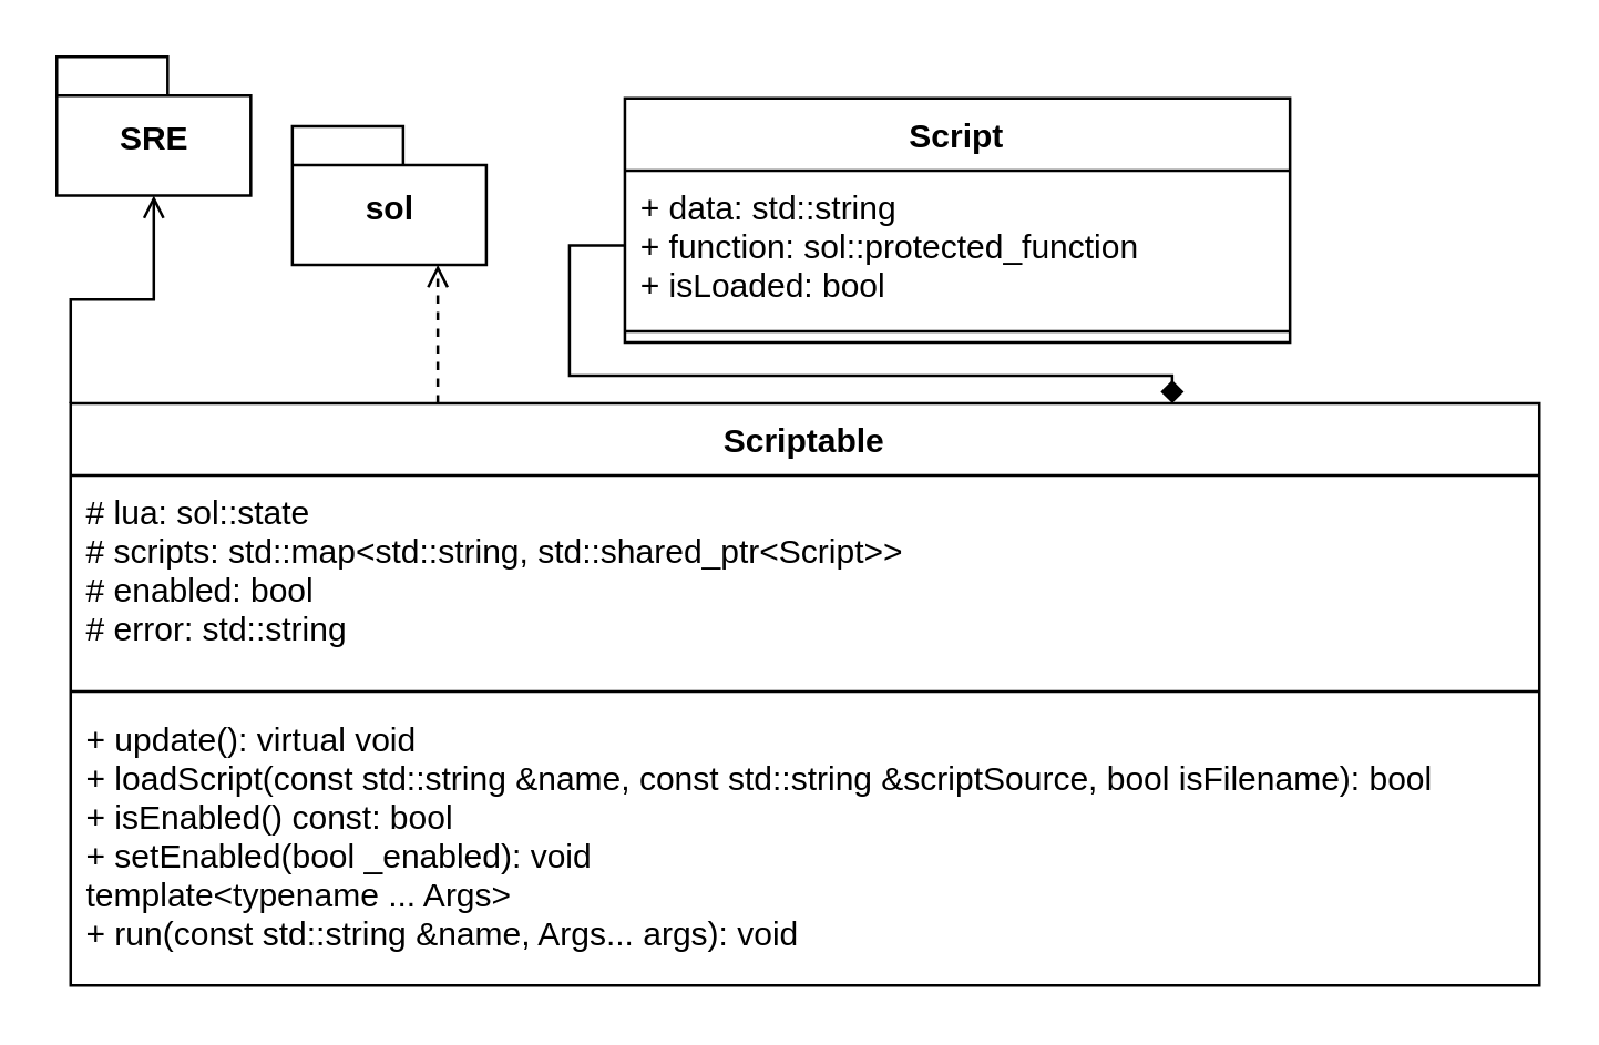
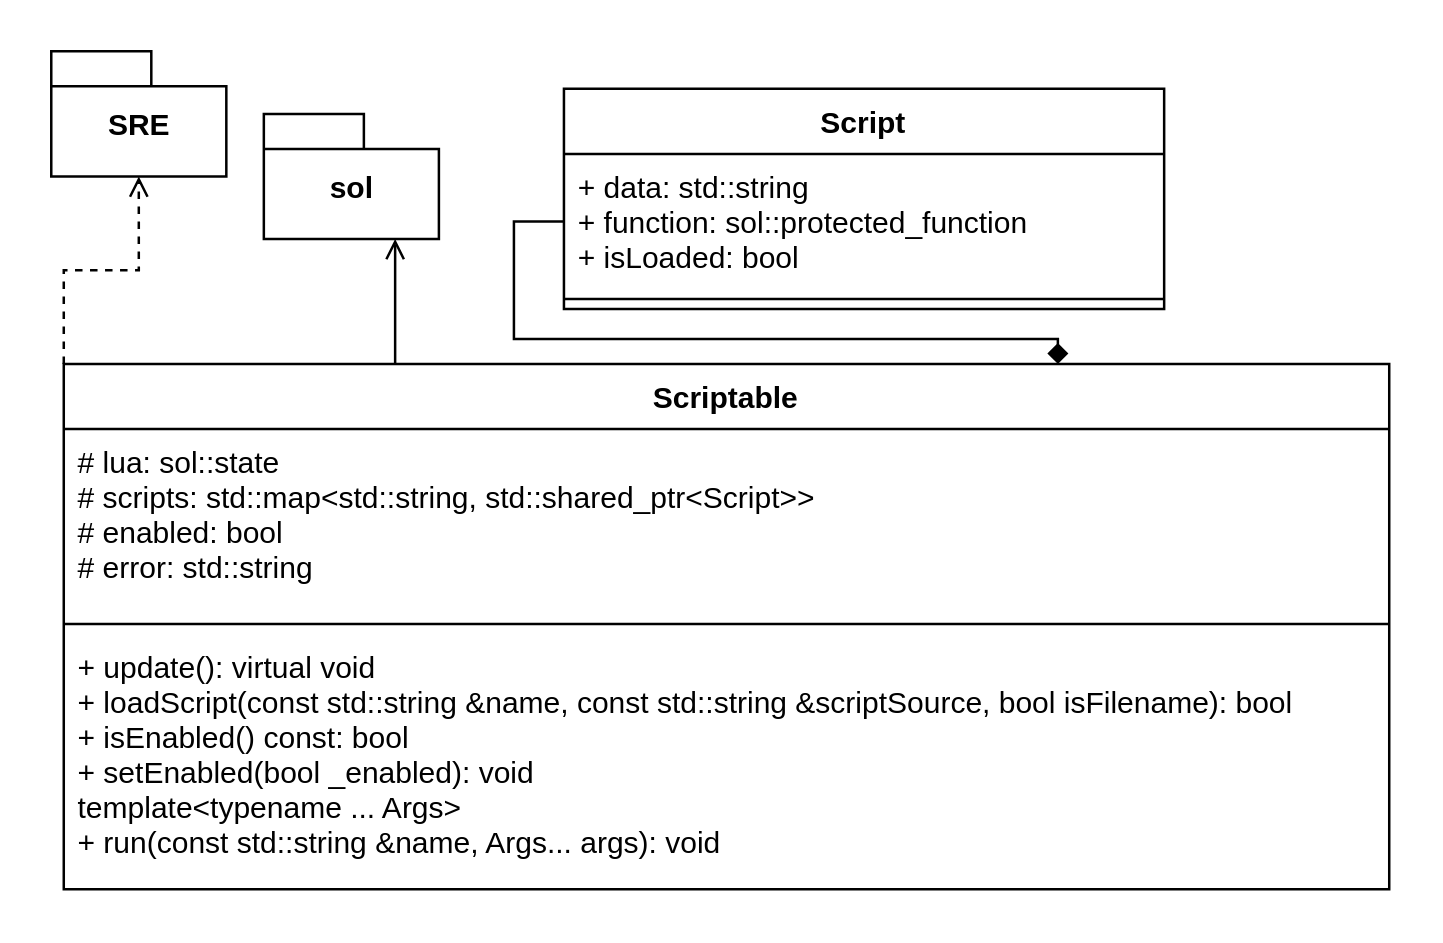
  <mxCell id="0" />
  <mxCell id="1" parent="0" />
- <mxCell id="2" style="edgeStyle=orthogonalEdgeStyle;rounded=0;orthogonalLoop=1;jettySize=auto;html=1;exitX=0.25;exitY=0;exitDx=0;exitDy=0;entryX=0.75;entryY=1;entryDx=0;entryDy=0;entryPerimeter=0;dashed=1;endArrow=open;endFill=0;" parent="1" source="4" target="8" edge="1"><mxGeometry relative="1" as="geometry" /></mxCell>
- <mxCell id="3" style="edgeStyle=orthogonalEdgeStyle;rounded=0;orthogonalLoop=1;jettySize=auto;html=1;exitX=0;exitY=0;exitDx=0;exitDy=0;entryX=0.5;entryY=1;entryDx=0;entryDy=0;entryPerimeter=0;endArrow=open;endFill=0;dashed=0;" parent="1" source="4" target="13" edge="1"><mxGeometry relative="1" as="geometry" /></mxCell>
+ <mxCell id="2" style="edgeStyle=orthogonalEdgeStyle;rounded=0;orthogonalLoop=1;jettySize=auto;html=1;exitX=0.25;exitY=0;exitDx=0;exitDy=0;entryX=0.75;entryY=1;entryDx=0;entryDy=0;entryPerimeter=0;dashed=0;endArrow=open;endFill=0;" parent="1" source="4" target="8" edge="1"><mxGeometry relative="1" as="geometry" /></mxCell>
+ <mxCell id="3" style="edgeStyle=orthogonalEdgeStyle;rounded=0;orthogonalLoop=1;jettySize=auto;html=1;exitX=0;exitY=0;exitDx=0;exitDy=0;entryX=0.5;entryY=1;entryDx=0;entryDy=0;entryPerimeter=0;endArrow=open;endFill=0;dashed=1;" parent="1" source="4" target="13" edge="1"><mxGeometry relative="1" as="geometry" /></mxCell>
  <mxCell id="4" value="Scriptable" style="swimlane;fontStyle=1;align=center;verticalAlign=top;childLayout=stackLayout;horizontal=1;startSize=26;horizontalStack=0;resizeParent=1;resizeParentMax=0;resizeLast=0;collapsible=1;marginBottom=0;" parent="1" vertex="1"><mxGeometry x="25" y="145" width="530" height="210" as="geometry" /></mxCell>
  <mxCell id="5" value="# lua: sol::state&#10;# scripts: std::map&lt;std::string, std::shared_ptr&lt;Script&gt;&gt;&#10;# enabled: bool &#10;# error: std::string " style="text;strokeColor=none;fillColor=none;align=left;verticalAlign=top;spacingLeft=4;spacingRight=4;overflow=hidden;rotatable=0;points=[[0,0.5],[1,0.5]];portConstraint=eastwest;" parent="4" vertex="1"><mxGeometry y="26" width="530" height="74" as="geometry" /></mxCell>
  <mxCell id="6" value="" style="line;strokeWidth=1;fillColor=none;align=left;verticalAlign=middle;spacingTop=-1;spacingLeft=3;spacingRight=3;rotatable=0;labelPosition=right;points=[];portConstraint=eastwest;" parent="4" vertex="1"><mxGeometry y="100" width="530" height="8" as="geometry" /></mxCell>
  <mxCell id="7" value="+ update(): virtual void &#10;+ loadScript(const std::string &amp;name, const std::string &amp;scriptSource, bool isFilename): bool&#10;+ isEnabled() const: bool &#10;+ setEnabled(bool _enabled): void&#10;template&lt;typename ... Args&gt;&#10;+ run(const std::string &amp;name, Args... args): void " style="text;strokeColor=none;fillColor=none;align=left;verticalAlign=top;spacingLeft=4;spacingRight=4;overflow=hidden;rotatable=0;points=[[0,0.5],[1,0.5]];portConstraint=eastwest;fontStyle=0" parent="4" vertex="1"><mxGeometry y="108" width="530" height="102" as="geometry" /></mxCell>
  <mxCell id="8" value="sol" style="shape=folder;fontStyle=1;spacingTop=10;tabWidth=40;tabHeight=14;tabPosition=left;html=1;" parent="1" vertex="1"><mxGeometry x="105" y="45" width="70" height="50" as="geometry" /></mxCell>
  <mxCell id="9" style="edgeStyle=orthogonalEdgeStyle;rounded=0;orthogonalLoop=1;jettySize=auto;html=1;exitX=0;exitY=0.5;exitDx=0;exitDy=0;entryX=0.75;entryY=0;entryDx=0;entryDy=0;endArrow=diamond;endFill=1;" parent="1" source="11" target="4" edge="1"><mxGeometry relative="1" as="geometry" /></mxCell>
  <mxCell id="10" value="Script" style="swimlane;fontStyle=1;align=center;verticalAlign=top;childLayout=stackLayout;horizontal=1;startSize=26;horizontalStack=0;resizeParent=1;resizeParentMax=0;resizeLast=0;collapsible=1;marginBottom=0;" parent="1" vertex="1"><mxGeometry x="225" y="35" width="240" height="88" as="geometry" /></mxCell>
  <mxCell id="11" value="+ data: std::string&#10;+ function: sol::protected_function &#10;+ isLoaded: bool " style="text;strokeColor=none;fillColor=none;align=left;verticalAlign=top;spacingLeft=4;spacingRight=4;overflow=hidden;rotatable=0;points=[[0,0.5],[1,0.5]];portConstraint=eastwest;" parent="10" vertex="1"><mxGeometry y="26" width="240" height="54" as="geometry" /></mxCell>
  <mxCell id="12" value="" style="line;strokeWidth=1;fillColor=none;align=left;verticalAlign=middle;spacingTop=-1;spacingLeft=3;spacingRight=3;rotatable=0;labelPosition=right;points=[];portConstraint=eastwest;" parent="10" vertex="1"><mxGeometry y="80" width="240" height="8" as="geometry" /></mxCell>
  <mxCell id="13" value="SRE" style="shape=folder;fontStyle=1;spacingTop=10;tabWidth=40;tabHeight=14;tabPosition=left;html=1;" parent="1" vertex="1"><mxGeometry x="20" y="20" width="70" height="50" as="geometry" /></mxCell>
